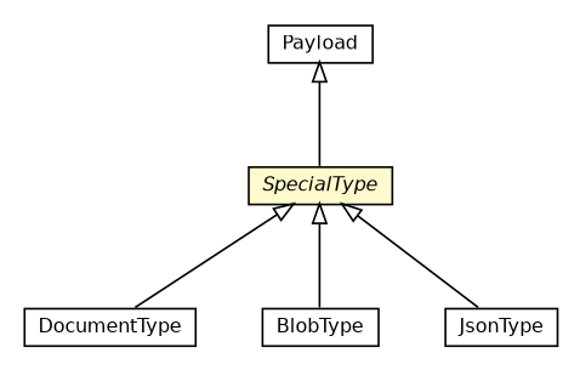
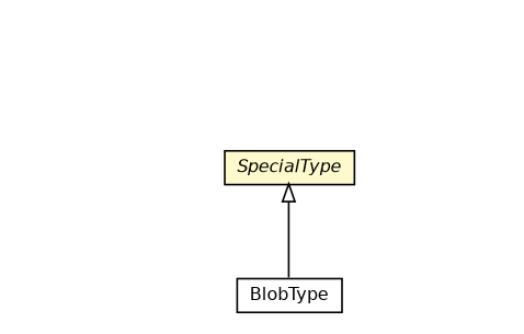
  digraph {
    nodesep=0.25
    ranksep=0.5
    node [fontcolor=black fontname=Helvetica fontsize=10.0 shape=plaintext]
    edge [arrowtail=empty dir=back fontname=Helvetica fontsize=10 headport=p labelfontname=Helvetica labelfontsize=10 tailport=p]
-   n1 [label=<<table title="io.reinert.requestor.Payload" border="0" cellborder="1" cellspacing="0" cellpadding="2" port="p" href="../Payload.html"> 		<tr><td><table border="0" cellspacing="0" cellpadding="1"> <tr><td align="center" balign="center"> Payload </td></tr> 		</table></td></tr> 		</table>>]
    n2 [label=<<table title="io.reinert.requestor.types.SpecialType" border="0" cellborder="1" cellspacing="0" cellpadding="2" port="p" bgcolor="lemonChiffon" href="./SpecialType.html"> 		<tr><td><table border="0" cellspacing="0" cellpadding="1"> <tr><td align="center" balign="center"><font face="Helvetica-Oblique"> SpecialType </font></td></tr> 		</table></td></tr> 		</table>>]
-   n3 [label=<<table title="io.reinert.requestor.types.DocumentType" border="0" cellborder="1" cellspacing="0" cellpadding="2" port="p" href="./DocumentType.html"> 		<tr><td><table border="0" cellspacing="0" cellpadding="1"> <tr><td align="center" balign="center"> DocumentType </td></tr> 		</table></td></tr> 		</table>>]
    n4 [label=<<table title="io.reinert.requestor.types.BlobType" border="0" cellborder="1" cellspacing="0" cellpadding="2" port="p" href="./BlobType.html"> 		<tr><td><table border="0" cellspacing="0" cellpadding="1"> <tr><td align="center" balign="center"> BlobType </td></tr> 		</table></td></tr> 		</table>>]
-   n5 [label=<<table title="io.reinert.requestor.types.JsonType" border="0" cellborder="1" cellspacing="0" cellpadding="2" port="p" href="./JsonType.html"> 		<tr><td><table border="0" cellspacing="0" cellpadding="1"> <tr><td align="center" balign="center"> JsonType </td></tr> 		</table></td></tr> 		</table>>]
-   n1 -> n2
-   n2 -> n3
    n2 -> n4
-   n2 -> n5
  }
